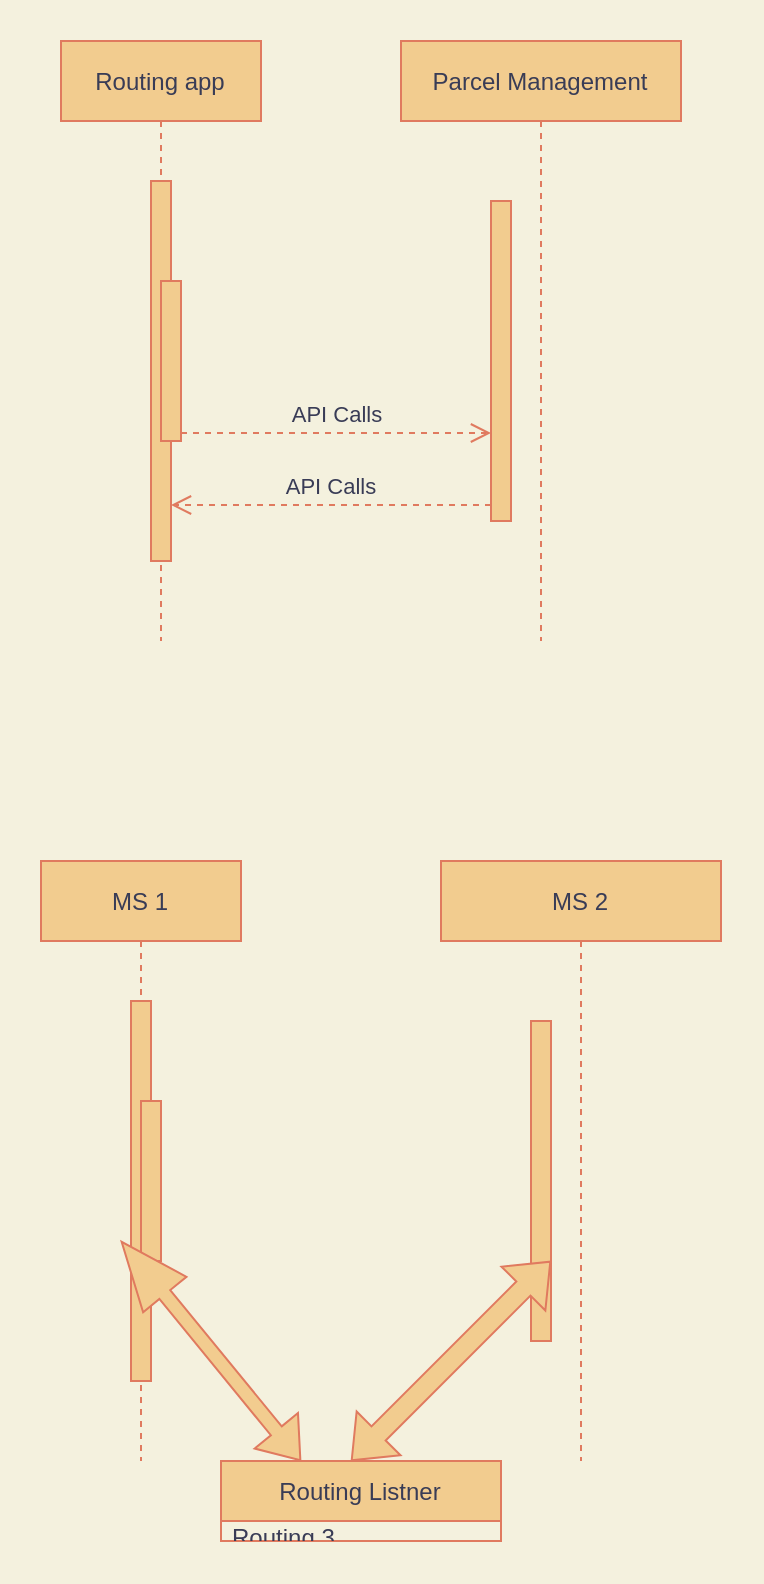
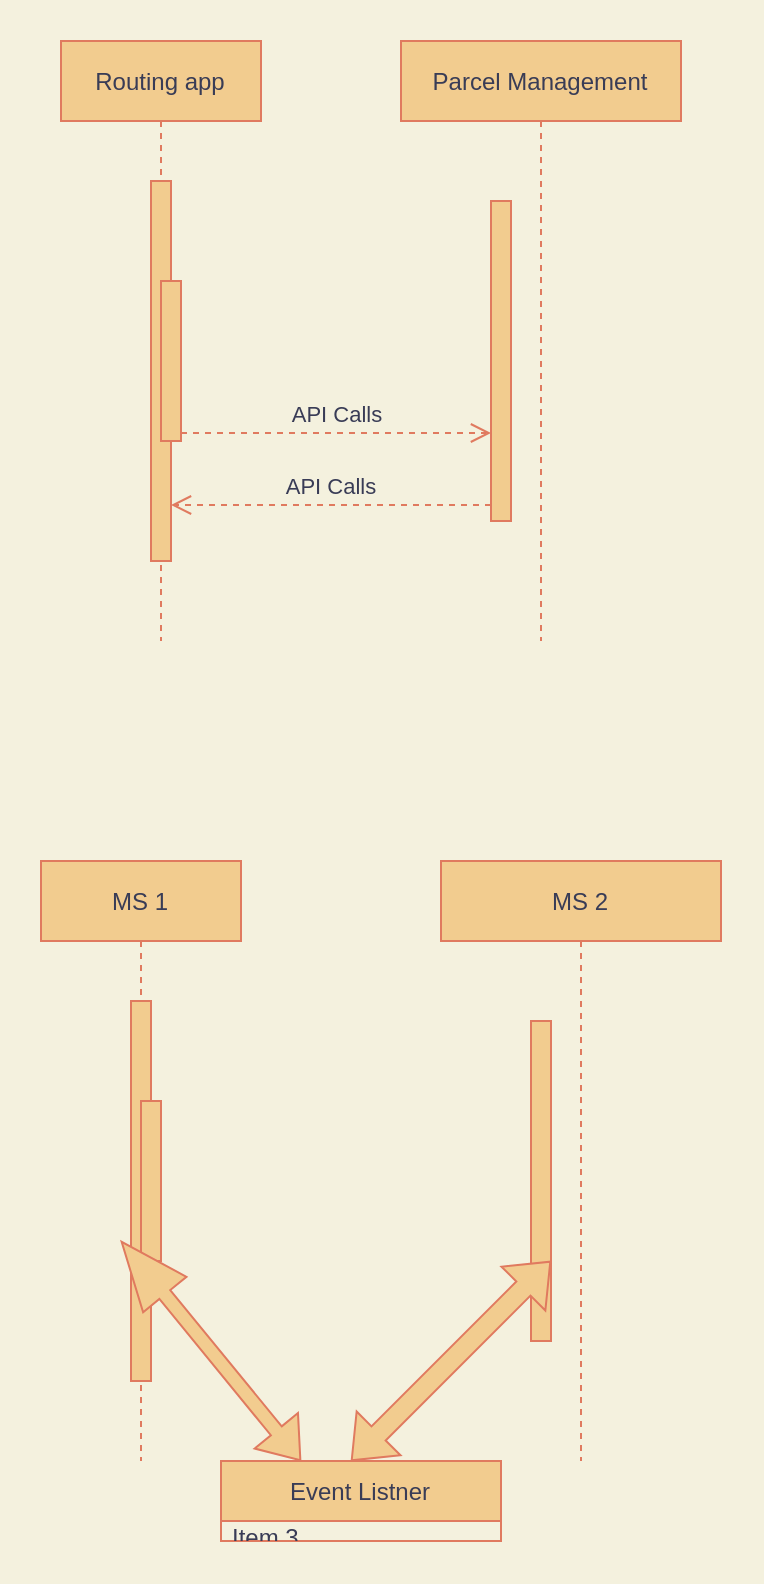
  <mxCell id="0" />
  <mxCell id="1" parent="0" />
  <mxCell id="2" value="Routing app" style="shape=umlLifeline;perimeter=lifelinePerimeter;container=1;collapsible=0;recursiveResize=0;rounded=0;shadow=0;strokeWidth=1;fillColor=#F2CC8F;strokeColor=#E07A5F;fontColor=#393C56;" parent="1" vertex="1"><mxGeometry x="30" y="20" width="100" height="300" as="geometry" /></mxCell>
  <mxCell id="3" value="" style="points=[];perimeter=orthogonalPerimeter;rounded=0;shadow=0;strokeWidth=1;fillColor=#F2CC8F;strokeColor=#E07A5F;fontColor=#393C56;" parent="2" vertex="1"><mxGeometry x="45" y="70" width="10" height="190" as="geometry" /></mxCell>
  <mxCell id="4" value="" style="points=[];perimeter=orthogonalPerimeter;rounded=0;shadow=0;strokeWidth=1;fillColor=#F2CC8F;strokeColor=#E07A5F;fontColor=#393C56;" parent="2" vertex="1"><mxGeometry x="50" y="120" width="10" height="80" as="geometry" /></mxCell>
  <mxCell id="5" value="Parcel Management" style="shape=umlLifeline;perimeter=lifelinePerimeter;container=1;collapsible=0;recursiveResize=0;rounded=0;shadow=0;strokeWidth=1;fillColor=#F2CC8F;strokeColor=#E07A5F;fontColor=#393C56;" parent="1" vertex="1"><mxGeometry x="200" y="20" width="140" height="300" as="geometry" /></mxCell>
  <mxCell id="6" value="" style="points=[];perimeter=orthogonalPerimeter;rounded=0;shadow=0;strokeWidth=1;fillColor=#F2CC8F;strokeColor=#E07A5F;fontColor=#393C56;" parent="5" vertex="1"><mxGeometry x="45" y="80" width="10" height="160" as="geometry" /></mxCell>
  <mxCell id="7" value="API Calls" style="verticalAlign=bottom;endArrow=open;dashed=1;endSize=8;exitX=0;exitY=0.95;shadow=0;strokeWidth=1;html=1;labelBackgroundColor=#F4F1DE;strokeColor=#E07A5F;fontColor=#393C56;" parent="1" source="6" target="3" edge="1"><mxGeometry relative="1" as="geometry"><mxPoint x="185" y="176" as="targetPoint" /></mxGeometry></mxCell>
  <mxCell id="8" value="API Calls" style="verticalAlign=bottom;endArrow=open;dashed=1;endSize=8;exitX=1;exitY=0.95;shadow=0;strokeWidth=1;html=1;labelBackgroundColor=#F4F1DE;strokeColor=#E07A5F;fontColor=#393C56;" parent="1" source="4" target="6" edge="1"><mxGeometry relative="1" as="geometry"><mxPoint x="150" y="197" as="targetPoint" /></mxGeometry></mxCell>
  <mxCell id="9" value="MS 1" style="shape=umlLifeline;perimeter=lifelinePerimeter;container=1;collapsible=0;recursiveResize=0;rounded=0;shadow=0;strokeWidth=1;fillColor=#F2CC8F;strokeColor=#E07A5F;fontColor=#393C56;" vertex="1" parent="1"><mxGeometry x="20" y="430" width="100" height="300" as="geometry" /></mxCell>
  <mxCell id="10" value="" style="points=[];perimeter=orthogonalPerimeter;rounded=0;shadow=0;strokeWidth=1;fillColor=#F2CC8F;strokeColor=#E07A5F;fontColor=#393C56;" vertex="1" parent="9"><mxGeometry x="45" y="70" width="10" height="190" as="geometry" /></mxCell>
  <mxCell id="11" value="" style="points=[];perimeter=orthogonalPerimeter;rounded=0;shadow=0;strokeWidth=1;fillColor=#F2CC8F;strokeColor=#E07A5F;fontColor=#393C56;" vertex="1" parent="9"><mxGeometry x="50" y="120" width="10" height="80" as="geometry" /></mxCell>
  <mxCell id="12" value="" style="shape=flexArrow;endArrow=classic;startArrow=classic;html=1;rounded=0;fontColor=#393C56;strokeColor=#E07A5F;fillColor=#F2CC8F;width=7;endSize=11.03;" edge="1" parent="9"><mxGeometry width="100" height="100" relative="1" as="geometry"><mxPoint x="130" y="300" as="sourcePoint" /><mxPoint x="40" y="190" as="targetPoint" /></mxGeometry></mxCell>
  <mxCell id="13" value="MS 2" style="shape=umlLifeline;perimeter=lifelinePerimeter;container=1;collapsible=0;recursiveResize=0;rounded=0;shadow=0;strokeWidth=1;fillColor=#F2CC8F;strokeColor=#E07A5F;fontColor=#393C56;" vertex="1" parent="1"><mxGeometry x="220" y="430" width="140" height="300" as="geometry" /></mxCell>
  <mxCell id="14" value="" style="points=[];perimeter=orthogonalPerimeter;rounded=0;shadow=0;strokeWidth=1;fillColor=#F2CC8F;strokeColor=#E07A5F;fontColor=#393C56;" vertex="1" parent="13"><mxGeometry x="45" y="80" width="10" height="160" as="geometry" /></mxCell>
  <mxCell id="15" value="" style="shape=flexArrow;endArrow=classic;startArrow=classic;html=1;rounded=0;fontColor=#393C56;strokeColor=#E07A5F;fillColor=#F2CC8F;" edge="1" parent="13"><mxGeometry width="100" height="100" relative="1" as="geometry"><mxPoint x="-45" y="300" as="sourcePoint" /><mxPoint x="55" y="200" as="targetPoint" /></mxGeometry></mxCell>
- <mxCell id="16" value="Routing Listner" style="swimlane;fontStyle=0;childLayout=stackLayout;horizontal=1;startSize=30;horizontalStack=0;resizeParent=1;resizeParentMax=0;resizeLast=0;collapsible=1;marginBottom=0;fontColor=#393C56;strokeColor=#E07A5F;fillColor=#F2CC8F;" vertex="1" parent="1"><mxGeometry x="110" y="730" width="140" height="40" as="geometry" /></mxCell>
- <mxCell id="17" value="Routing 3" style="text;strokeColor=none;fillColor=none;align=left;verticalAlign=middle;spacingLeft=4;spacingRight=4;overflow=hidden;points=[[0,0.5],[1,0.5]];portConstraint=eastwest;rotatable=0;fontColor=#393C56;" vertex="1" parent="16"><mxGeometry y="30" width="140" height="10" as="geometry" /></mxCell>
+ <mxCell id="16" value="Event Listner" style="swimlane;fontStyle=0;childLayout=stackLayout;horizontal=1;startSize=30;horizontalStack=0;resizeParent=1;resizeParentMax=0;resizeLast=0;collapsible=1;marginBottom=0;fontColor=#393C56;strokeColor=#E07A5F;fillColor=#F2CC8F;" vertex="1" parent="1"><mxGeometry x="110" y="730" width="140" height="40" as="geometry" /></mxCell>
+ <mxCell id="17" value="Item 3" style="text;strokeColor=none;fillColor=none;align=left;verticalAlign=middle;spacingLeft=4;spacingRight=4;overflow=hidden;points=[[0,0.5],[1,0.5]];portConstraint=eastwest;rotatable=0;fontColor=#393C56;" vertex="1" parent="16"><mxGeometry y="30" width="140" height="10" as="geometry" /></mxCell>
